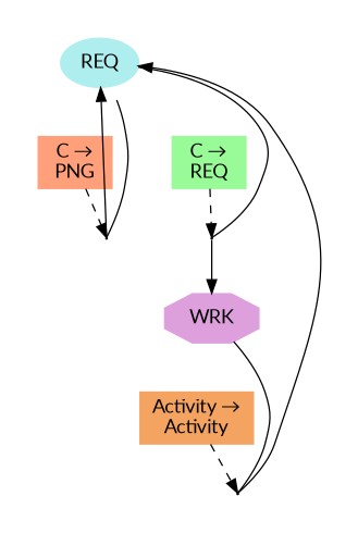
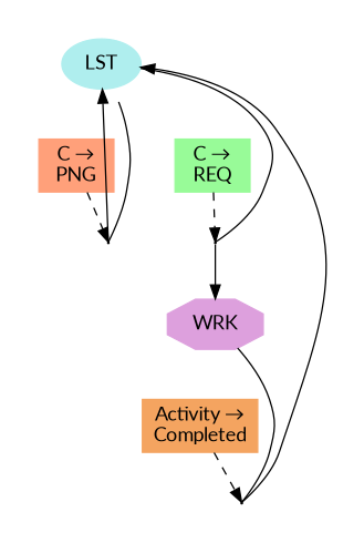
  digraph {
    color=white
    concentrate=true
    fontname=Lato
    node [fontname=Lato shape=box style=filled]
    edge [fontname=Lato]
-   n1 [color=PaleTurquoise label=REQ shape=ellipse]
+   n1 [color=PaleTurquoise label=LST shape=ellipse]
    n2 [color=LightSalmon label="C &#8594;\nPNG"]
    T_0_18446744073709551615 [height=0.015 shape=point width=0.015 style=""]
    n4 [color=PaleGreen label="C &#8594;\nREQ"]
    T_1_18446744073709551615 [height=0.015 shape=point width=0.015 style=""]
    n6 [color=Plum label=WRK shape=octagon]
-   n7 [color=SandyBrown label="Activity &#8594;\nActivity"]
+   n7 [color=SandyBrown label="Activity &#8594;\nCompleted"]
    T_2_18446744073709551615 [height=0.015 shape=point width=0.015 style=""]
    subgraph cluster_1 {
      subgraph cluster_2 {
        n1
        n2
        T_0_18446744073709551615
      }
      subgraph cluster_3 {
        n4
        T_1_18446744073709551615
      }
    }
    subgraph cluster_4 {
      subgraph cluster_5 {
        n6
        n7
        T_2_18446744073709551615
      }
    }
    n1 -> n2 [style=invis]
    n1 -> T_0_18446744073709551615 [arrowhead=none direction=forward]
    n1 -> n4 [style=invis]
    n1 -> T_1_18446744073709551615 [arrowhead=none direction=forward]
    n2 -> T_0_18446744073709551615 [style=dashed]
    T_0_18446744073709551615 -> n1 [constraint=false]
    n4 -> T_1_18446744073709551615 [style=dashed]
    T_1_18446744073709551615 -> n6 [constraint=true]
    n6 -> n7 [style=invis]
    n6 -> T_2_18446744073709551615 [arrowhead=none direction=forward]
    n7 -> T_2_18446744073709551615 [style=dashed]
    T_2_18446744073709551615 -> n1 [constraint=false]
  }
